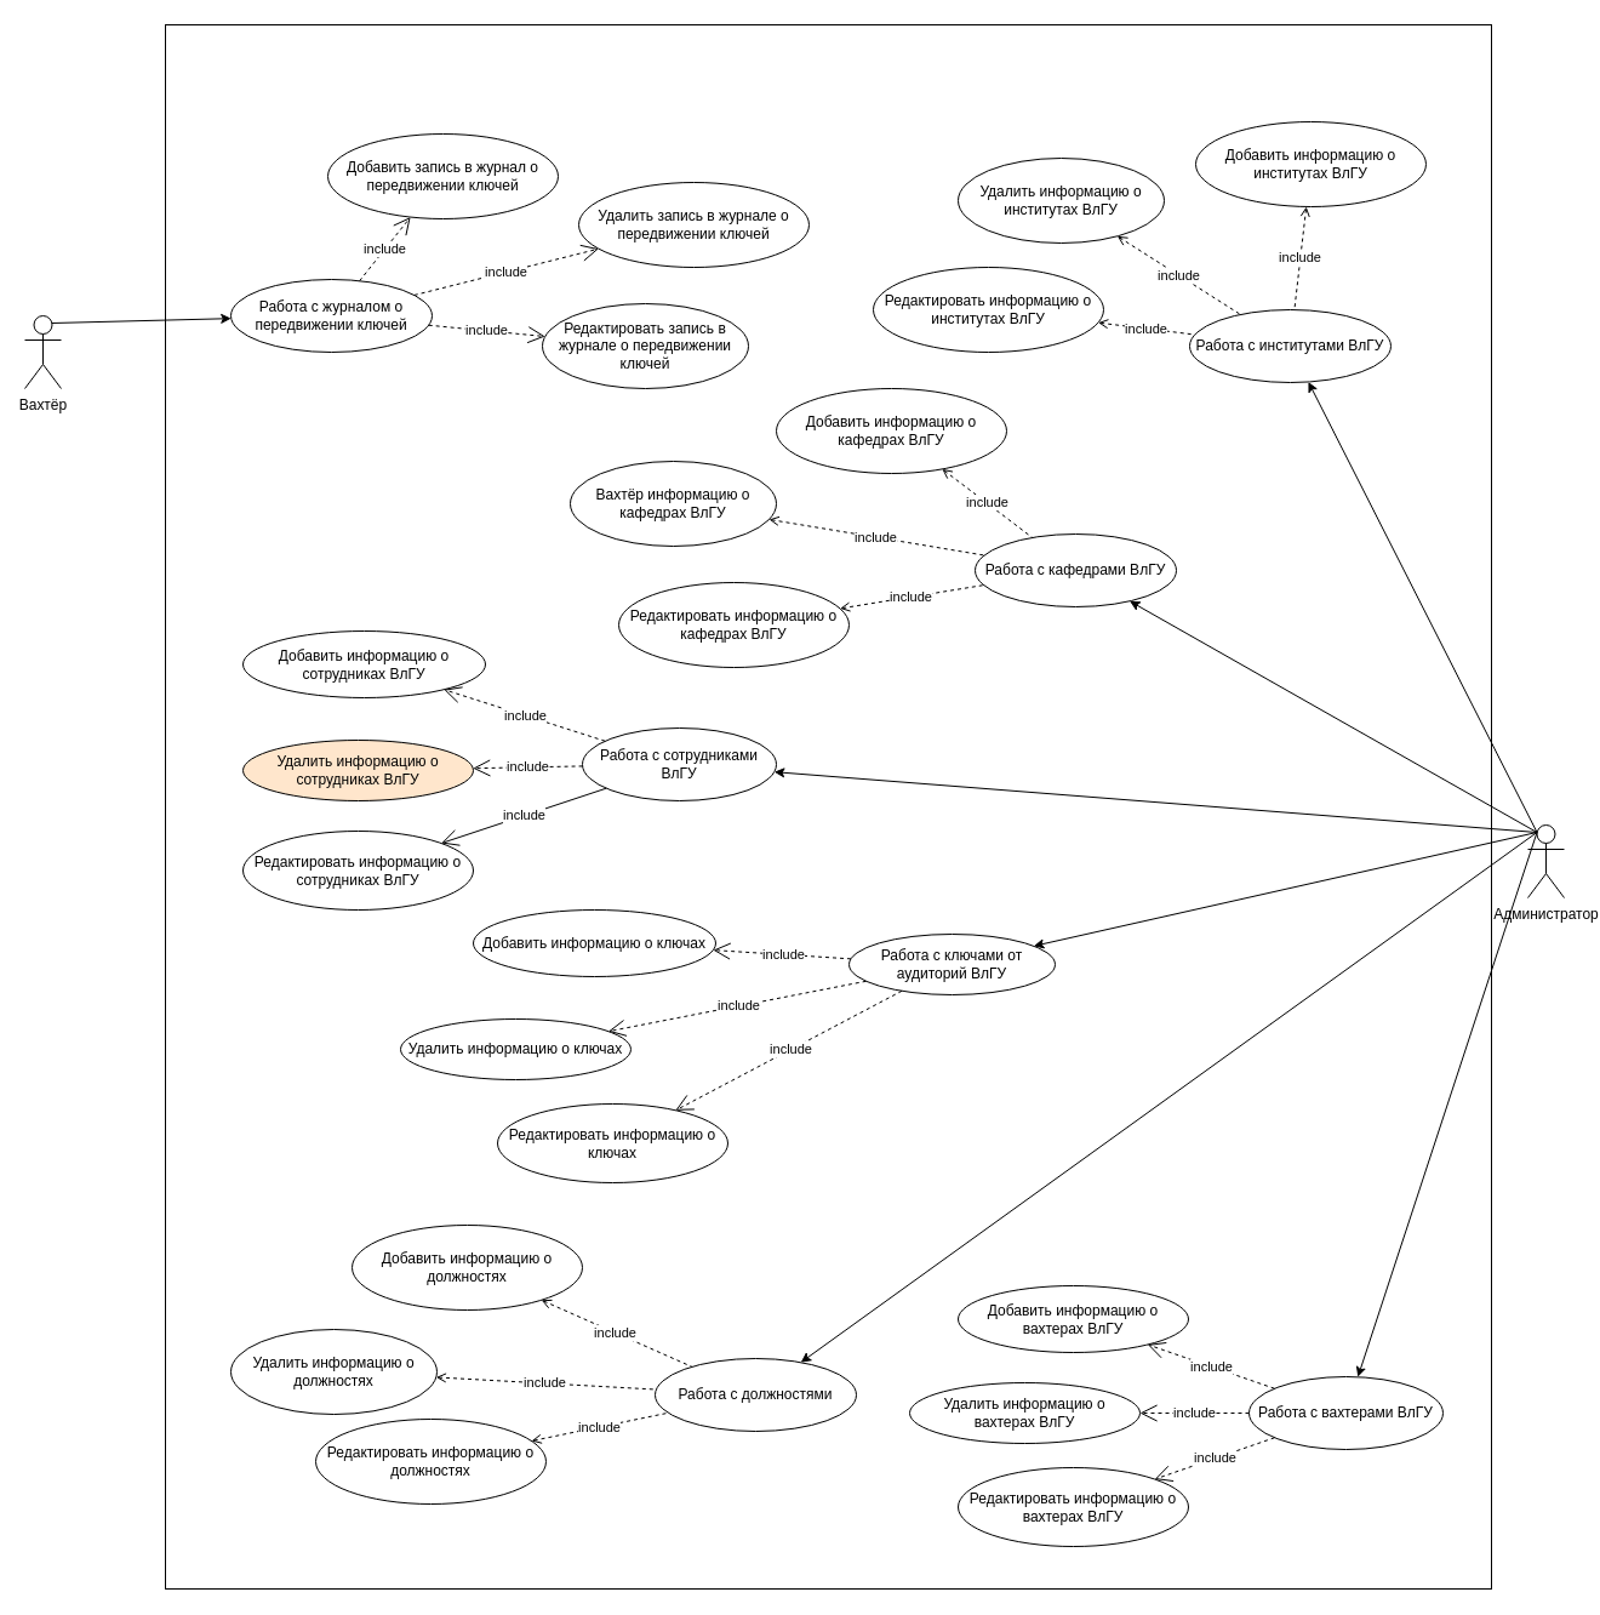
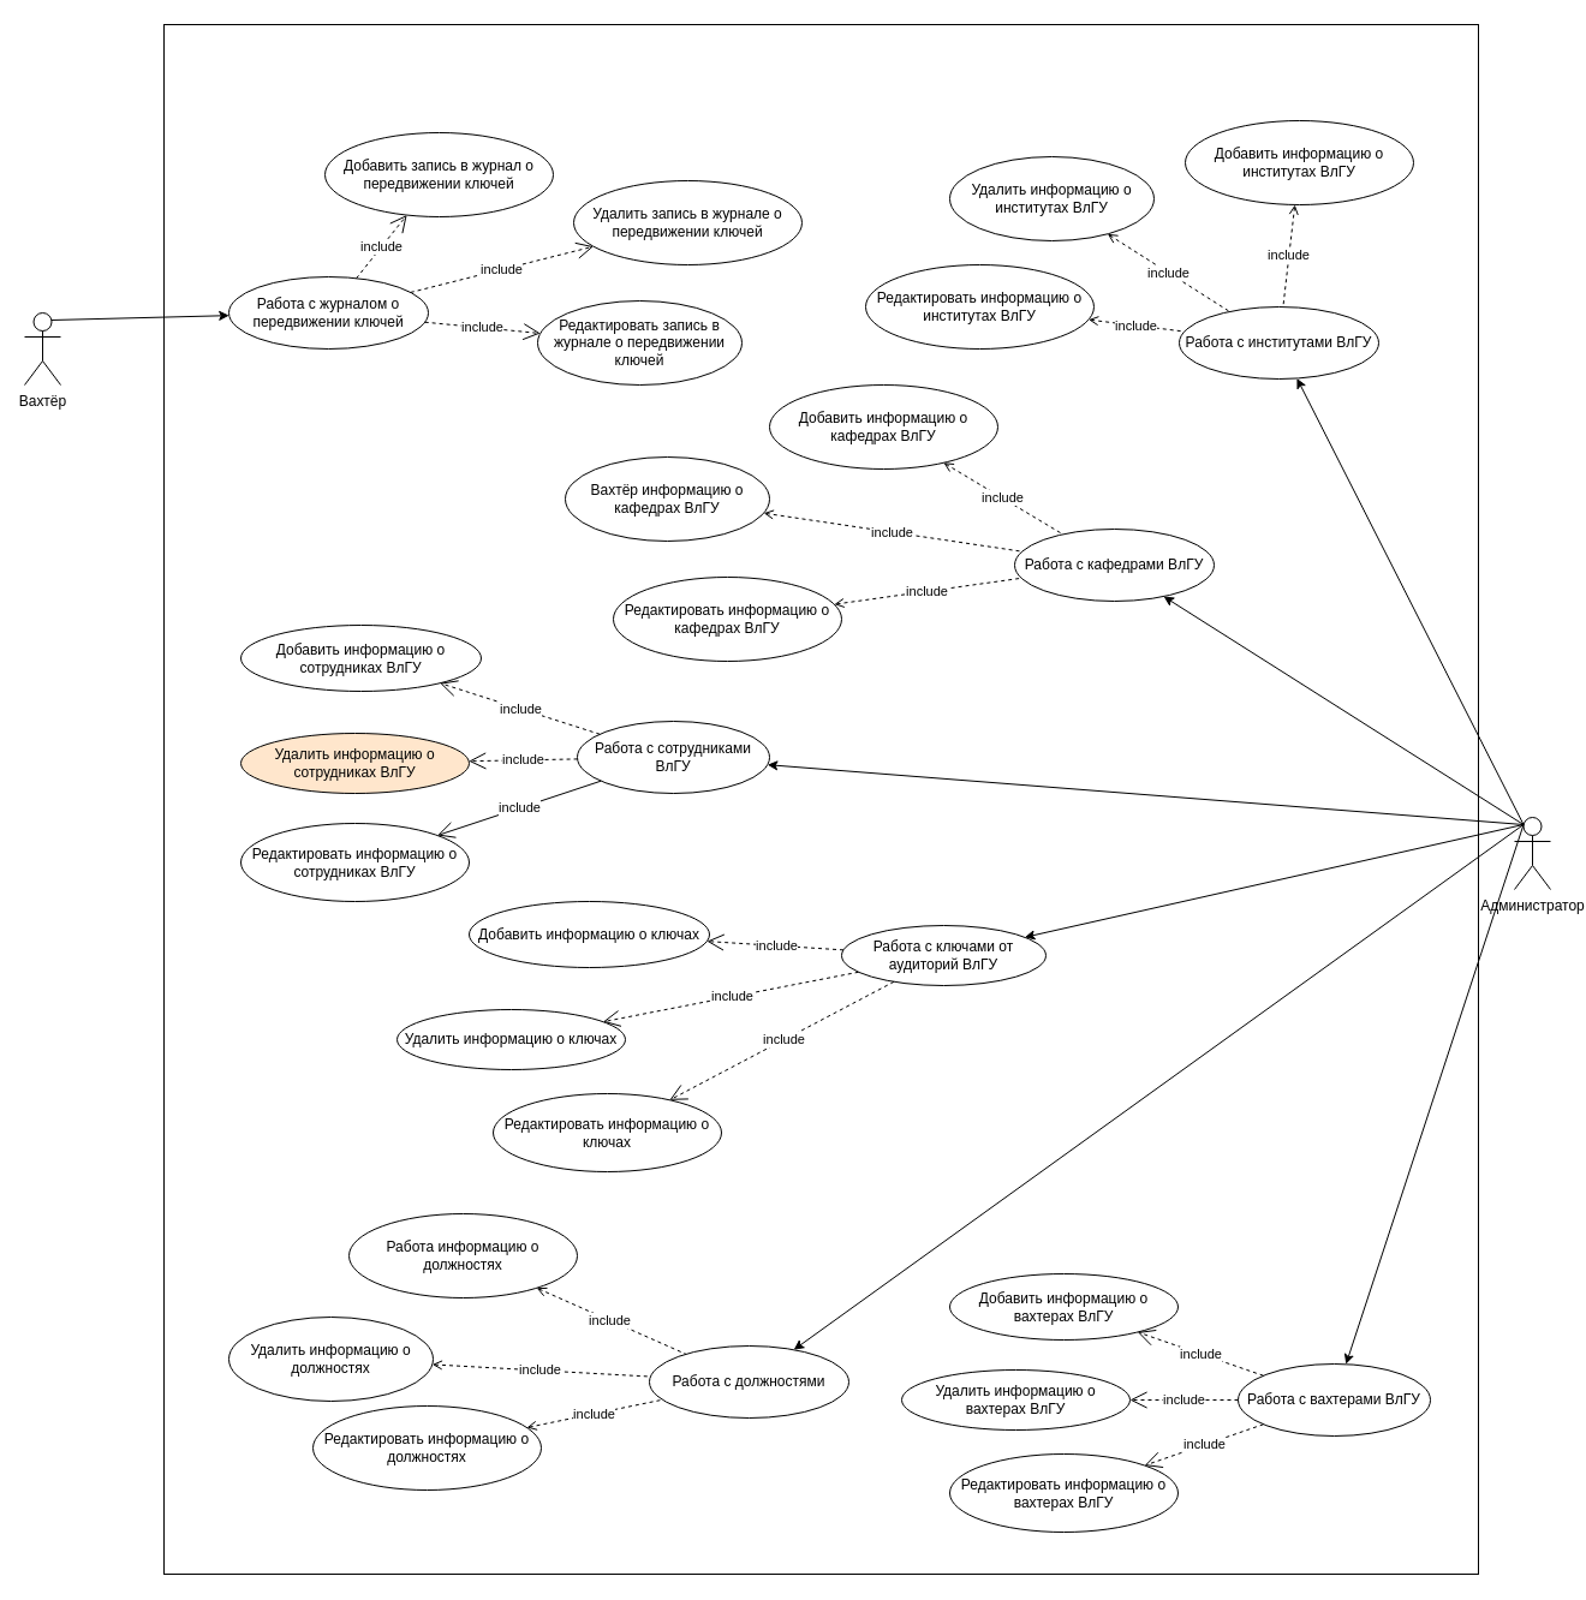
  <mxCell id="0" />
  <mxCell id="1" parent="0" />
  <mxCell id="2" value="" style="rounded=0;whiteSpace=wrap;html=1;" parent="1" vertex="1"><mxGeometry x="136" y="20" width="1094" height="1290" as="geometry" /></mxCell>
  <mxCell id="3" style="rounded=0;orthogonalLoop=1;jettySize=auto;html=1;exitX=0.75;exitY=0.1;exitDx=0;exitDy=0;exitPerimeter=0;" parent="1" source="4" target="12" edge="1"><mxGeometry relative="1" as="geometry" /></mxCell>
  <mxCell id="4" value="Вахтёр" style="shape=umlActor;verticalLabelPosition=bottom;verticalAlign=top;html=1;outlineConnect=0;" parent="1" vertex="1"><mxGeometry x="20" y="260" width="30" height="60" as="geometry" /></mxCell>
  <mxCell id="5" style="rounded=0;orthogonalLoop=1;jettySize=auto;html=1;exitX=0.25;exitY=0.1;exitDx=0;exitDy=0;exitPerimeter=0;" parent="1" source="8" target="10" edge="1"><mxGeometry relative="1" as="geometry" /></mxCell>
  <mxCell id="6" style="rounded=0;orthogonalLoop=1;jettySize=auto;html=1;exitX=0.25;exitY=0.1;exitDx=0;exitDy=0;exitPerimeter=0;" parent="1" source="8" target="11" edge="1"><mxGeometry relative="1" as="geometry" /></mxCell>
  <mxCell id="7" style="rounded=0;orthogonalLoop=1;jettySize=auto;html=1;exitX=0.25;exitY=0.1;exitDx=0;exitDy=0;exitPerimeter=0;" parent="1" source="8" target="18" edge="1"><mxGeometry relative="1" as="geometry"><mxPoint x="910.992" y="466.086" as="targetPoint" /></mxGeometry></mxCell>
  <mxCell id="8" value="Администратор" style="shape=umlActor;verticalLabelPosition=bottom;verticalAlign=top;html=1;outlineConnect=0;" parent="1" vertex="1"><mxGeometry x="1260" y="680" width="30" height="60" as="geometry" /></mxCell>
  <mxCell id="9" value="Редактировать запись в журнале о передвижении ключей" style="ellipse;whiteSpace=wrap;html=1;" parent="1" vertex="1"><mxGeometry x="447" y="250" width="170" height="70" as="geometry" /></mxCell>
  <mxCell id="10" value="Работа с сотрудниками ВлГУ" style="ellipse;whiteSpace=wrap;html=1;" parent="1" vertex="1"><mxGeometry x="480" y="600" width="160" height="60" as="geometry" /></mxCell>
  <mxCell id="11" value="Работа с ключами от аудиторий ВлГУ" style="ellipse;whiteSpace=wrap;html=1;" parent="1" vertex="1"><mxGeometry x="700" y="770" width="170" height="50" as="geometry" /></mxCell>
  <mxCell id="12" value="Работа с журналом о передвижении ключей" style="ellipse;whiteSpace=wrap;html=1;" parent="1" vertex="1"><mxGeometry x="190" y="230" width="166" height="60" as="geometry" /></mxCell>
  <mxCell id="13" value="Добавить запись в журнал о передвижении ключей" style="ellipse;whiteSpace=wrap;html=1;" parent="1" vertex="1"><mxGeometry x="270" y="110" width="190" height="70" as="geometry" /></mxCell>
  <mxCell id="14" value="include" style="endArrow=open;endSize=12;dashed=1;html=1;rounded=0;" parent="1" source="12" target="13" edge="1"><mxGeometry x="-0.01" width="160" relative="1" as="geometry"><mxPoint x="391" y="323" as="sourcePoint" /><mxPoint x="480" y="420" as="targetPoint" /><mxPoint as="offset" /></mxGeometry></mxCell>
  <mxCell id="15" value="include" style="endArrow=open;endSize=12;dashed=1;html=1;rounded=0;" parent="1" source="12" target="9" edge="1"><mxGeometry x="-0.01" width="160" relative="1" as="geometry"><mxPoint x="520" y="371" as="sourcePoint" /><mxPoint x="576" y="308" as="targetPoint" /><mxPoint as="offset" /></mxGeometry></mxCell>
  <mxCell id="16" value="Удалить запись в журнале о передвижении ключей" style="ellipse;whiteSpace=wrap;html=1;" parent="1" vertex="1"><mxGeometry x="477" y="150" width="190" height="70" as="geometry" /></mxCell>
  <mxCell id="17" value="include" style="endArrow=open;endSize=12;dashed=1;html=1;rounded=0;" parent="1" source="12" target="16" edge="1"><mxGeometry x="-0.01" width="160" relative="1" as="geometry"><mxPoint x="520" y="371" as="sourcePoint" /><mxPoint x="576" y="308" as="targetPoint" /><mxPoint as="offset" /></mxGeometry></mxCell>
  <mxCell id="18" value="Работа с институтами ВлГУ" style="ellipse;whiteSpace=wrap;html=1;" parent="1" vertex="1"><mxGeometry x="981" y="255" width="166" height="60" as="geometry" /></mxCell>
  <mxCell id="19" value="Редактировать информацию о ключах" style="ellipse;whiteSpace=wrap;html=1;" parent="1" vertex="1"><mxGeometry x="410" y="910" width="190" height="65" as="geometry" /></mxCell>
  <mxCell id="20" value="Добавить информацию&amp;nbsp;о ключах" style="ellipse;whiteSpace=wrap;html=1;" parent="1" vertex="1"><mxGeometry x="390" y="750" width="200" height="55" as="geometry" /></mxCell>
  <mxCell id="21" value="include" style="endArrow=open;endSize=12;dashed=1;html=1;rounded=0;" parent="1" source="11" target="20" edge="1"><mxGeometry x="-0.01" width="160" relative="1" as="geometry"><mxPoint x="474" y="446" as="sourcePoint" /><mxPoint x="460" y="655" as="targetPoint" /><mxPoint as="offset" /></mxGeometry></mxCell>
  <mxCell id="22" value="include" style="endArrow=open;endSize=12;dashed=1;html=1;rounded=0;" parent="1" source="11" target="19" edge="1"><mxGeometry x="-0.01" width="160" relative="1" as="geometry"><mxPoint x="521" y="493" as="sourcePoint" /><mxPoint x="556" y="543" as="targetPoint" /><mxPoint as="offset" /></mxGeometry></mxCell>
  <mxCell id="23" value="Удалить информацию&amp;nbsp;о ключах" style="ellipse;whiteSpace=wrap;html=1;" parent="1" vertex="1"><mxGeometry x="330" y="840" width="190" height="50" as="geometry" /></mxCell>
  <mxCell id="24" value="include" style="endArrow=open;endSize=12;dashed=1;html=1;rounded=0;" parent="1" source="11" target="23" edge="1"><mxGeometry x="-0.01" width="160" relative="1" as="geometry"><mxPoint x="528" y="461" as="sourcePoint" /><mxPoint x="556" y="543" as="targetPoint" /><mxPoint as="offset" /></mxGeometry></mxCell>
  <mxCell id="25" value="Редактировать информацию о сотрудниках ВлГУ" style="ellipse;whiteSpace=wrap;html=1;" parent="1" vertex="1"><mxGeometry x="200" y="685" width="190" height="65" as="geometry" /></mxCell>
  <mxCell id="26" value="Добавить информацию&amp;nbsp;о сотрудниках ВлГУ" style="ellipse;whiteSpace=wrap;html=1;" parent="1" vertex="1"><mxGeometry x="200" y="520" width="200" height="55" as="geometry" /></mxCell>
  <mxCell id="27" value="include" style="endArrow=open;endSize=12;dashed=1;html=1;rounded=0;" parent="1" source="10" target="26" edge="1"><mxGeometry x="-0.01" width="160" relative="1" as="geometry"><mxPoint x="718" y="483" as="sourcePoint" /><mxPoint x="323" y="425" as="targetPoint" /><mxPoint as="offset" /></mxGeometry></mxCell>
  <mxCell id="28" value="include" style="endArrow=open;endSize=12;dashed=0;html=1;rounded=0;" parent="1" source="10" target="25" edge="1"><mxGeometry x="-0.01" width="160" relative="1" as="geometry"><mxPoint x="693" y="522" as="sourcePoint" /><mxPoint x="419" y="313" as="targetPoint" /><mxPoint as="offset" /></mxGeometry></mxCell>
  <mxCell id="29" value="Удалить информацию&amp;nbsp;о сотрудниках ВлГУ" style="ellipse;whiteSpace=wrap;html=1;fillColor=#ffe6cc;" parent="1" vertex="1"><mxGeometry x="200" y="610" width="190" height="50" as="geometry" /></mxCell>
  <mxCell id="30" value="include" style="endArrow=open;endSize=12;dashed=1;html=1;rounded=0;" parent="1" source="10" target="29" edge="1"><mxGeometry x="-0.01" width="160" relative="1" as="geometry"><mxPoint x="674" y="500" as="sourcePoint" /><mxPoint x="419" y="313" as="targetPoint" /><mxPoint as="offset" /></mxGeometry></mxCell>
  <mxCell id="31" value="Удалить информацию&amp;nbsp;о институтах ВлГУ" style="ellipse;whiteSpace=wrap;html=1;" parent="1" vertex="1"><mxGeometry x="790" y="130" width="170" height="70" as="geometry" /></mxCell>
  <mxCell id="32" value="Редактировать информацию о институтах&amp;nbsp;ВлГУ" style="ellipse;whiteSpace=wrap;html=1;" parent="1" vertex="1"><mxGeometry x="720" y="220" width="190" height="70" as="geometry" /></mxCell>
  <mxCell id="33" value="Добавить информацию&amp;nbsp;о институтах ВлГУ" style="ellipse;whiteSpace=wrap;html=1;" parent="1" vertex="1"><mxGeometry x="986" y="100" width="190" height="70" as="geometry" /></mxCell>
  <mxCell id="34" value="include" style="endArrow=none;endSize=12;dashed=1;html=1;rounded=0;startArrow=open;startFill=0;endFill=0;" parent="1" source="32" target="18" edge="1"><mxGeometry x="-0.01" width="160" relative="1" as="geometry"><mxPoint x="883" y="411" as="sourcePoint" /><mxPoint x="979" y="393" as="targetPoint" /><mxPoint as="offset" /></mxGeometry></mxCell>
  <mxCell id="35" value="include" style="endArrow=none;endSize=12;dashed=1;html=1;rounded=0;startArrow=open;startFill=0;endFill=0;" parent="1" source="31" target="18" edge="1"><mxGeometry x="-0.01" width="160" relative="1" as="geometry"><mxPoint x="892" y="336" as="sourcePoint" /><mxPoint x="987" y="362" as="targetPoint" /><mxPoint as="offset" /></mxGeometry></mxCell>
  <mxCell id="36" value="include" style="endArrow=none;endSize=12;dashed=1;html=1;rounded=0;startArrow=open;startFill=0;endFill=0;" parent="1" source="33" target="18" edge="1"><mxGeometry x="-0.01" width="160" relative="1" as="geometry"><mxPoint x="895" y="246" as="sourcePoint" /><mxPoint x="1020" y="352" as="targetPoint" /><mxPoint as="offset" /></mxGeometry></mxCell>
  <mxCell id="37" style="rounded=0;orthogonalLoop=1;jettySize=auto;html=1;exitX=0.25;exitY=0.1;exitDx=0;exitDy=0;exitPerimeter=0;" edge="1" parent="1" target="38" source="8"><mxGeometry relative="1" as="geometry"><mxPoint x="770.992" y="586.086" as="targetPoint" /><mxPoint x="1105" y="616" as="sourcePoint" /></mxGeometry></mxCell>
- <mxCell id="38" value="Работа с кафедрами ВлГУ" style="ellipse;whiteSpace=wrap;html=1;" vertex="1" parent="1"><mxGeometry x="804" y="440" width="166" height="60" as="geometry" /></mxCell>
+ <mxCell id="38" value="Работа с кафедрами ВлГУ" style="ellipse;whiteSpace=wrap;html=1;" vertex="1" parent="1"><mxGeometry x="844" y="440" width="166" height="60" as="geometry" /></mxCell>
  <mxCell id="39" value="Вахтёр информацию&amp;nbsp;о кафедрах&amp;nbsp;ВлГУ" style="ellipse;whiteSpace=wrap;html=1;" vertex="1" parent="1"><mxGeometry x="470" y="380" width="170" height="70" as="geometry" /></mxCell>
  <mxCell id="40" value="Редактировать информацию о кафедрах&amp;nbsp;ВлГУ" style="ellipse;whiteSpace=wrap;html=1;" vertex="1" parent="1"><mxGeometry x="510" y="480" width="190" height="70" as="geometry" /></mxCell>
  <mxCell id="41" value="Добавить информацию&amp;nbsp;о кафедрах ВлГУ" style="ellipse;whiteSpace=wrap;html=1;" vertex="1" parent="1"><mxGeometry x="640" y="320" width="190" height="70" as="geometry" /></mxCell>
  <mxCell id="42" value="include" style="endArrow=none;endSize=12;dashed=1;html=1;rounded=0;startArrow=open;startFill=0;endFill=0;" edge="1" parent="1" source="40" target="38"><mxGeometry x="-0.01" width="160" relative="1" as="geometry"><mxPoint x="743" y="531" as="sourcePoint" /><mxPoint x="839" y="513" as="targetPoint" /><mxPoint as="offset" /></mxGeometry></mxCell>
  <mxCell id="43" value="include" style="endArrow=none;endSize=12;dashed=1;html=1;rounded=0;startArrow=open;startFill=0;endFill=0;" edge="1" parent="1" source="39" target="38"><mxGeometry x="-0.01" width="160" relative="1" as="geometry"><mxPoint x="752" y="456" as="sourcePoint" /><mxPoint x="847" y="482" as="targetPoint" /><mxPoint as="offset" /></mxGeometry></mxCell>
  <mxCell id="44" value="include" style="endArrow=none;endSize=12;dashed=1;html=1;rounded=0;startArrow=open;startFill=0;endFill=0;" edge="1" parent="1" source="41" target="38"><mxGeometry x="-0.01" width="160" relative="1" as="geometry"><mxPoint x="755" y="366" as="sourcePoint" /><mxPoint x="880" y="472" as="targetPoint" /><mxPoint as="offset" /></mxGeometry></mxCell>
  <mxCell id="45" style="rounded=0;orthogonalLoop=1;jettySize=auto;html=1;exitX=0.25;exitY=0.1;exitDx=0;exitDy=0;exitPerimeter=0;" edge="1" parent="1" target="46" source="8"><mxGeometry relative="1" as="geometry"><mxPoint x="970.992" y="1236.086" as="targetPoint" /><mxPoint x="1445" y="1146" as="sourcePoint" /></mxGeometry></mxCell>
  <mxCell id="46" value="Работа с должностями" style="ellipse;whiteSpace=wrap;html=1;" vertex="1" parent="1"><mxGeometry x="540" y="1120" width="166" height="60" as="geometry" /></mxCell>
  <mxCell id="47" value="Удалить информацию&amp;nbsp;о должностях" style="ellipse;whiteSpace=wrap;html=1;" vertex="1" parent="1"><mxGeometry x="190" y="1096" width="170" height="70" as="geometry" /></mxCell>
  <mxCell id="48" value="Редактировать информацию о должностях" style="ellipse;whiteSpace=wrap;html=1;" vertex="1" parent="1"><mxGeometry x="260" y="1170" width="190" height="70" as="geometry" /></mxCell>
- <mxCell id="49" value="Добавить информацию&amp;nbsp;о должностях" style="ellipse;whiteSpace=wrap;html=1;" vertex="1" parent="1"><mxGeometry x="290" y="1010" width="190" height="70" as="geometry" /></mxCell>
+ <mxCell id="49" value="Работа информацию&amp;nbsp;о должностях" style="ellipse;whiteSpace=wrap;html=1;" vertex="1" parent="1"><mxGeometry x="290" y="1010" width="190" height="70" as="geometry" /></mxCell>
  <mxCell id="50" value="include" style="endArrow=none;endSize=12;dashed=1;html=1;rounded=0;startArrow=open;startFill=0;endFill=0;" edge="1" parent="1" source="48" target="46"><mxGeometry x="-0.01" width="160" relative="1" as="geometry"><mxPoint x="943" y="1181" as="sourcePoint" /><mxPoint x="1039" y="1163" as="targetPoint" /><mxPoint as="offset" /></mxGeometry></mxCell>
  <mxCell id="51" value="include" style="endArrow=none;endSize=12;dashed=1;html=1;rounded=0;startArrow=open;startFill=0;endFill=0;" edge="1" parent="1" source="47" target="46"><mxGeometry x="-0.01" width="160" relative="1" as="geometry"><mxPoint x="952" y="1106" as="sourcePoint" /><mxPoint x="1047" y="1132" as="targetPoint" /><mxPoint as="offset" /></mxGeometry></mxCell>
  <mxCell id="52" value="include" style="endArrow=none;endSize=12;dashed=1;html=1;rounded=0;startArrow=open;startFill=0;endFill=0;" edge="1" parent="1" source="49" target="46"><mxGeometry x="-0.01" width="160" relative="1" as="geometry"><mxPoint x="955" y="1016" as="sourcePoint" /><mxPoint x="1080" y="1122" as="targetPoint" /><mxPoint as="offset" /></mxGeometry></mxCell>
  <mxCell id="53" style="rounded=0;orthogonalLoop=1;jettySize=auto;html=1;exitX=0.25;exitY=0.1;exitDx=0;exitDy=0;exitPerimeter=0;" edge="1" parent="1" target="54" source="8"><mxGeometry relative="1" as="geometry"><mxPoint x="1898" y="1206" as="sourcePoint" /></mxGeometry></mxCell>
  <mxCell id="54" value="Работа с вахтерами ВлГУ" style="ellipse;whiteSpace=wrap;html=1;" vertex="1" parent="1"><mxGeometry x="1030" y="1135" width="160" height="60" as="geometry" /></mxCell>
  <mxCell id="55" value="Редактировать информацию о вахтерах&amp;nbsp;ВлГУ" style="ellipse;whiteSpace=wrap;html=1;" vertex="1" parent="1"><mxGeometry x="790" y="1210" width="190" height="65" as="geometry" /></mxCell>
  <mxCell id="56" value="Добавить информацию&amp;nbsp;о вахтерах ВлГУ" style="ellipse;whiteSpace=wrap;html=1;" vertex="1" parent="1"><mxGeometry x="790" y="1060" width="190" height="55" as="geometry" /></mxCell>
  <mxCell id="57" value="include" style="endArrow=open;endSize=12;dashed=1;html=1;rounded=0;" edge="1" parent="1" source="54" target="56"><mxGeometry x="-0.01" width="160" relative="1" as="geometry"><mxPoint x="1348" y="1003" as="sourcePoint" /><mxPoint x="953" y="945" as="targetPoint" /><mxPoint as="offset" /></mxGeometry></mxCell>
  <mxCell id="58" value="include" style="endArrow=open;endSize=12;dashed=1;html=1;rounded=0;" edge="1" parent="1" source="54" target="55"><mxGeometry x="-0.01" width="160" relative="1" as="geometry"><mxPoint x="1323" y="1042" as="sourcePoint" /><mxPoint x="1049" y="833" as="targetPoint" /><mxPoint as="offset" /></mxGeometry></mxCell>
  <mxCell id="59" value="Удалить информацию&amp;nbsp;о вахтерах&amp;nbsp;ВлГУ" style="ellipse;whiteSpace=wrap;html=1;" vertex="1" parent="1"><mxGeometry x="750" y="1140" width="190" height="50" as="geometry" /></mxCell>
  <mxCell id="60" value="include" style="endArrow=open;endSize=12;dashed=1;html=1;rounded=0;" edge="1" parent="1" source="54" target="59"><mxGeometry x="-0.01" width="160" relative="1" as="geometry"><mxPoint x="1304" y="1020" as="sourcePoint" /><mxPoint x="1049" y="833" as="targetPoint" /><mxPoint as="offset" /></mxGeometry></mxCell>
